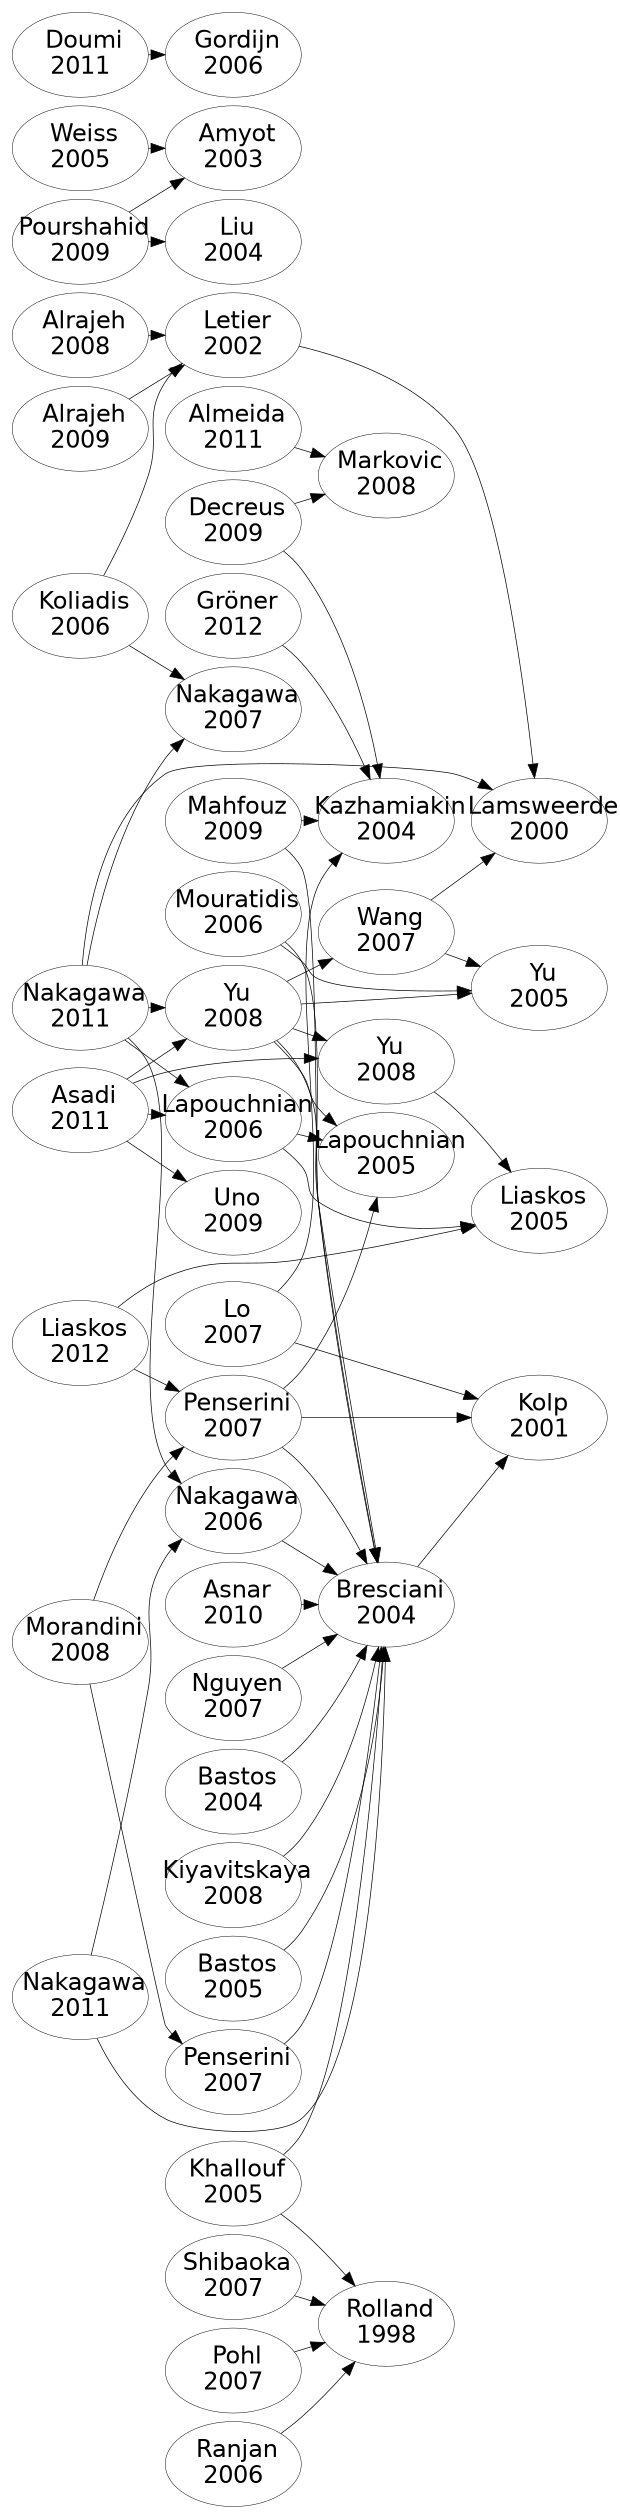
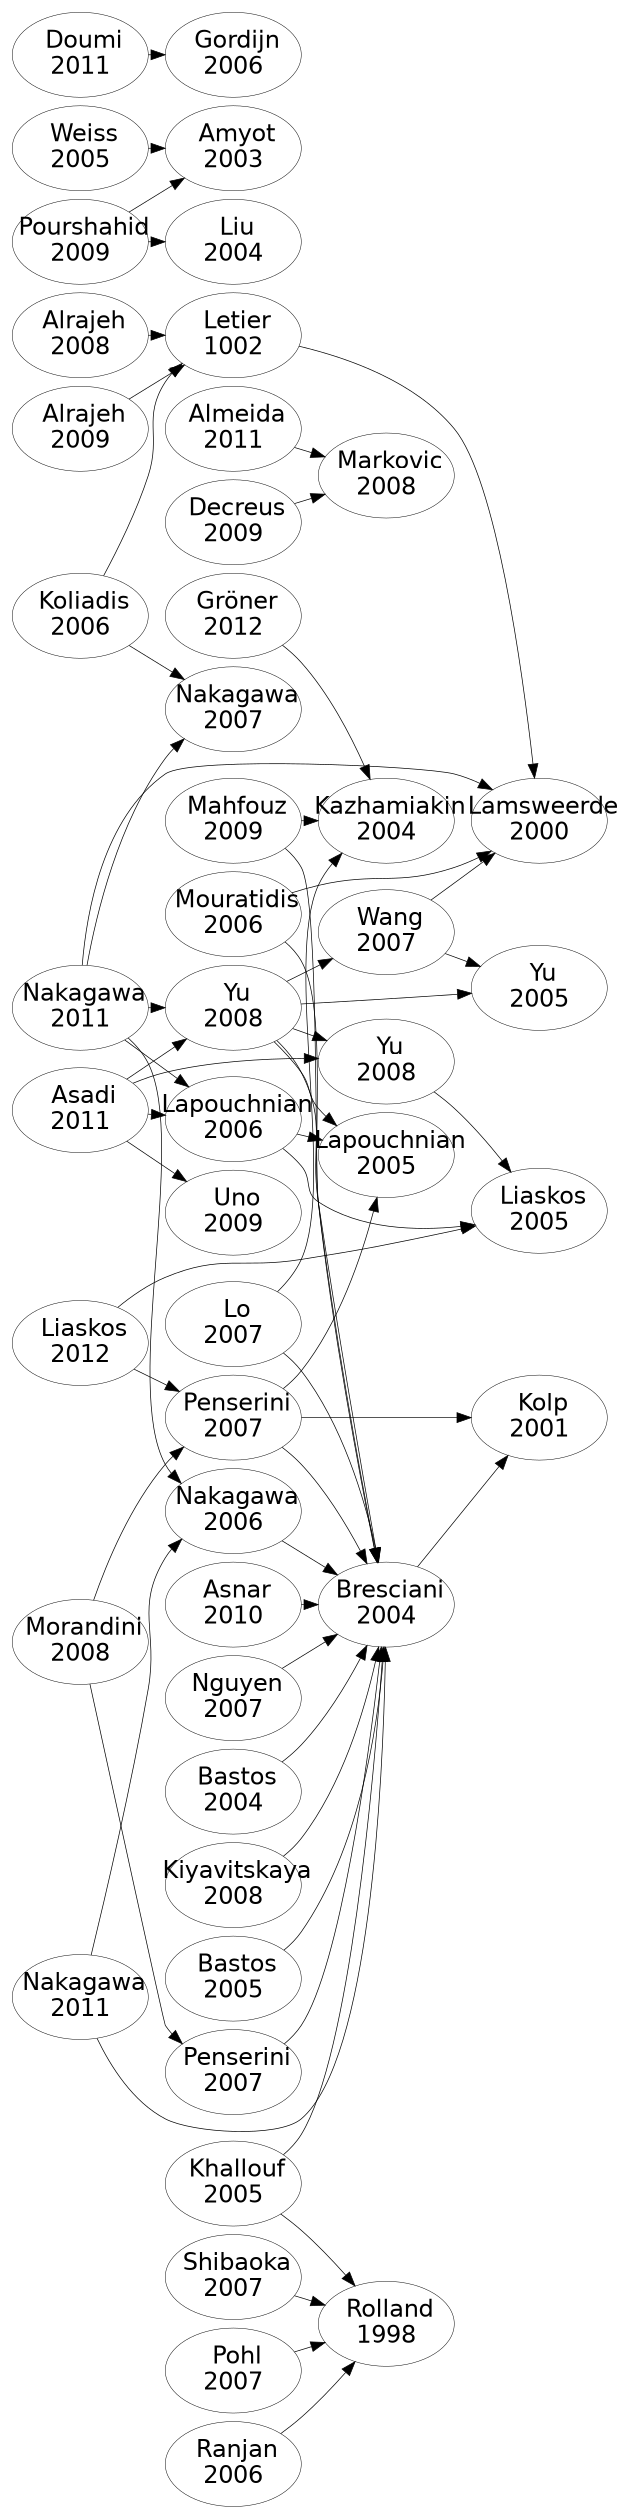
  digraph {
    rankdir=LR
    splines=true
    node [fixedsize=true fontname=Helvetica fontsize=50.0 shape=ellipse]
    edge [arrowsize=3 penwidth=1.5]
    n1 [height=2.5 label=" Nguyen\n2007\n" width=4.0]
    n2 [height=2.5 label=" Bresciani\n2004\n" width=4.0]
    n3 [height=2.5 label=" Kolp\n2001\n" width=4.0]
    n4 [height=2.5 label=" Penserini\n2007\n" width=4.0]
    n5 [height=2.5 label=" Mouratidis\n2006\n" width=4.0]
    n6 [height=2.5 label=" Lamsweerde\n2000\n" width=4.0]
    n7 [height=2.5 label=" Lapouchnian\n2006\n" width=4.0]
    n8 [height=2.5 label=" Liaskos\n2005\n" width=4.0]
    n9 [height=2.5 label=" Lapouchnian\n2005\n" width=4.0]
    n10 [height=2.5 label=" Kazhamiakin\n2004\n" width=4.0]
    n11 [height=2.5 label=" Markovic\n2008\n" width=4.0]
    n12 [height=2.5 label=" Lo\n2007\n" width=4.0]
    n13 [height=2.5 label=" Shibaoka\n2007\n" width=4.0]
    n14 [height=2.5 label=" Rolland\n1998\n" width=4.0]
    n15 [height=2.5 label=" Alrajeh\n2008\n" width=4.0]
-   n16 [height=2.5 label=" Letier\n2002\n" width=4.0]
+   n16 [height=2.5 label=" Letier\n1002\n" width=4.0]
    n17 [height=2.5 label=" Nakagawa\n2006\n" width=4.0]
    n18 [height=2.5 label=" Weiss\n2005\n" width=4.0]
    n19 [height=2.5 label=" Amyot\n2003\n" width=4.0]
    n20 [height=2.5 label=" Yu\n2008\n" width=4.0]
    n21 [height=2.5 label=" Wang\n2007\n" width=4.0]
    n22 [height=2.5 label=" Yu\n2005\n" width=4.0]
    n23 [height=2.5 label=" Yu\n2008\n" width=4.0]
    n24 [height=2.5 label=" Nakagawa\n2007\n" width=4.0]
    n25 [height=2.5 label=" Morandini\n2008\n" width=4.0]
    n26 [height=2.5 label=" Penserini\n2007\n" width=4.0]
    n27 [height=2.5 label=" Khallouf\n2005\n" width=4.0]
    n28 [height=2.5 label=" Gordijn\n2006\n" width=4.0]
    n29 [height=2.5 label=" Decreus\n2009\n" width=4.0]
    n30 [height=2.5 label=" Bastos\n2004\n" width=4.0]
    n31 [height=2.5 label=" Koliadis\n2006\n" width=4.0]
    n32 [height=2.5 label=" Pohl\n2007\n" width=4.0]
    n33 [height=2.5 label=" Kiyavitskaya\n2008\n" width=4.0]
    n34 [height=2.5 label=" Liu\n2004\n" width=4.0]
    n35 [height=2.5 label=" Ranjan\n2006\n" width=4.0]
    n36 [height=2.5 label=" Bastos\n2005\n" width=4.0]
    n37 [height=2.5 label=" Alrajeh\n2009\n" width=4.0]
    n38 [height=2.5 label=" Mahfouz\n2009\n" width=4.0]
    n39 [height=2.5 label=" Uno\n2009\n" width=4.0]
    n40 [height=2.5 label=" Pourshahid\n2009\n" width=4.0]
    n41 [height=2.5 label=" Nakagawa\n2011\n" width=4.0]
    n42 [height=2.5 label=" Asadi\n2011\n" width=4.0]
    n43 [height=2.5 label=" Almeida\n2011\n" width=4.0]
    n44 [height=2.5 label=" Doumi\n2011\n" width=4.0]
    n45 [height=2.5 label=" Asnar\n2010\n" width=4.0]
    n46 [height=2.5 label=" Nakagawa\n2011\n" width=4.0]
    n47 [height=2.5 label=" Liaskos\n2012\n" width=4.0]
    n48 [height=2.5 label=" Gröner\n2012\n" width=4.0]
    n1 -> n2
    n2 -> n3
    n4 -> n2
    n5 -> n2
-   n5 -> n22
+   n5 -> n6
    n7 -> n8
    n7 -> n9
-   n12 -> n3
+   n12 -> n2
    n12 -> n10
    n13 -> n14
    n15 -> n16
    n16 -> n6
    n17 -> n2
    n18 -> n19
    n20 -> n2
    n20 -> n9
    n20 -> n21
    n20 -> n22
    n20 -> n23
    n21 -> n6
    n21 -> n22
    n23 -> n8
    n25 -> n4
    n25 -> n26
    n26 -> n2
    n26 -> n3
    n26 -> n9
    n27 -> n2
    n27 -> n14
-   n29 -> n10
    n29 -> n11
    n30 -> n2
    n31 -> n16
    n31 -> n24
    n32 -> n14
    n33 -> n2
    n35 -> n14
    n36 -> n2
    n37 -> n16
    n38 -> n2
    n38 -> n10
    n40 -> n19
    n40 -> n34
    n41 -> n2
    n41 -> n17
    n42 -> n7
    n42 -> n20
    n42 -> n23
    n42 -> n39
    n43 -> n11
    n44 -> n28
    n45 -> n2
    n46 -> n6
    n46 -> n7
    n46 -> n17
    n46 -> n20
    n46 -> n24
    n47 -> n8
    n47 -> n26
    n48 -> n10
  }
